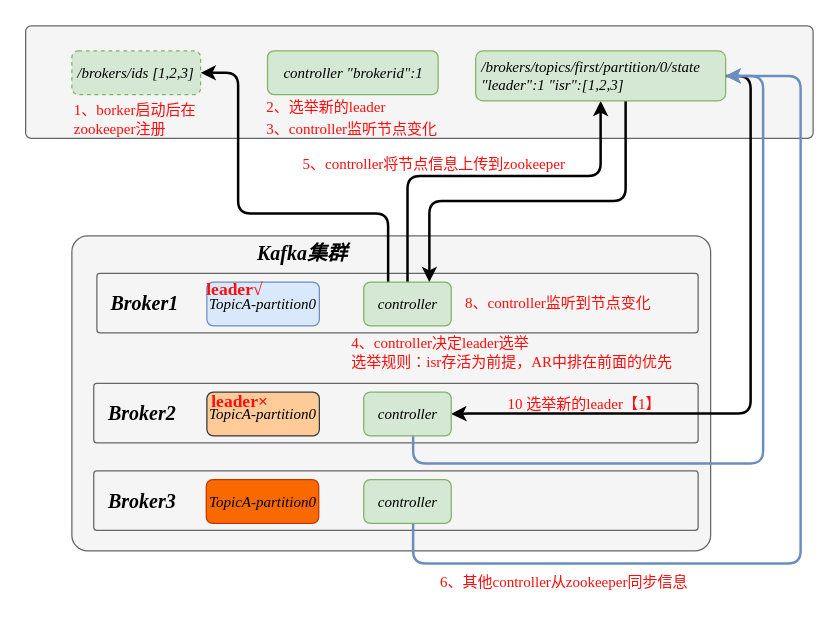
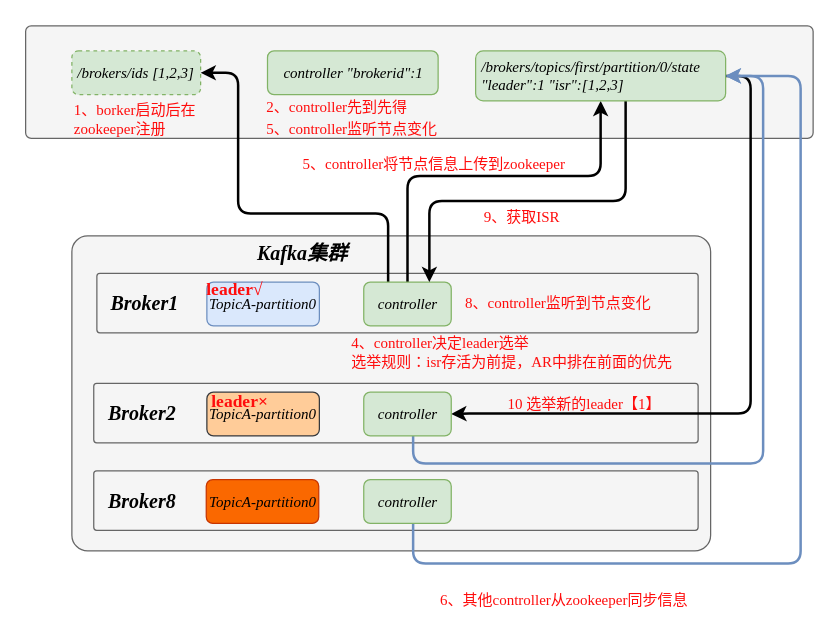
  <mxCell id="0" />
  <mxCell id="1" parent="0" />
  <mxCell id="2" value="" style="rounded=1;whiteSpace=wrap;html=1;fontFamily=Times New Roman;fontSize=16;arcSize=5;fillColor=#f5f5f5;strokeColor=#666666;fontColor=#333333;" parent="1" vertex="1"><mxGeometry x="20" y="20" width="630" height="90" as="geometry" /></mxCell>
  <mxCell id="3" value="" style="rounded=1;whiteSpace=wrap;html=1;fontFamily=Times New Roman;fontSize=16;arcSize=5;fillColor=#f5f5f5;strokeColor=#666666;fontColor=#333333;" parent="1" vertex="1"><mxGeometry x="57" y="188" width="511" height="252" as="geometry" /></mxCell>
  <mxCell id="4" value="" style="rounded=1;whiteSpace=wrap;html=1;fontFamily=Times New Roman;fontSize=16;arcSize=5;fillColor=#f5f5f5;strokeColor=#666666;fontColor=#333333;" parent="1" vertex="1"><mxGeometry x="77" y="218" width="481" height="47.5" as="geometry" /></mxCell>
  <mxCell id="5" value="&lt;font face=&quot;Times New Roman&quot;&gt;&lt;i&gt;TopicA-partition0&lt;/i&gt;&lt;/font&gt;" style="rounded=1;whiteSpace=wrap;html=1;strokeWidth=1;fillColor=#dae8fc;strokeColor=#6c8ebf;" parent="1" vertex="1"><mxGeometry x="165" y="225" width="90" height="35" as="geometry" /></mxCell>
  <mxCell id="6" value="&lt;font face=&quot;Times New Roman&quot;&gt;&lt;i&gt;Topic-partition1&lt;/i&gt;&lt;/font&gt;" style="rounded=1;whiteSpace=wrap;html=1;strokeWidth=1;fillColor=#ffe6cc;strokeColor=#d79b00;" parent="1" vertex="1"><mxGeometry x="167" y="312.25" width="90" height="35" as="geometry" /></mxCell>
  <mxCell id="7" value="&lt;font face=&quot;Times New Roman&quot;&gt;&lt;span style=&quot;font-size: 16px;&quot;&gt;&lt;i&gt;Broker1&lt;/i&gt;&lt;/span&gt;&lt;/font&gt;" style="text;strokeColor=none;fillColor=none;html=1;fontSize=24;fontStyle=1;verticalAlign=middle;align=center;dashed=1;strokeWidth=2;" parent="1" vertex="1"><mxGeometry x="65" y="220" width="100" height="40" as="geometry" /></mxCell>
  <mxCell id="8" value="" style="rounded=1;whiteSpace=wrap;html=1;fontFamily=Times New Roman;fontSize=16;arcSize=5;fillColor=#f5f5f5;strokeColor=#666666;fontColor=#333333;" parent="1" vertex="1"><mxGeometry x="74.5" y="306" width="483.5" height="47.5" as="geometry" /></mxCell>
  <mxCell id="9" value="&lt;font face=&quot;Times New Roman&quot;&gt;&lt;span style=&quot;font-size: 16px;&quot;&gt;&lt;i&gt;Broker2&lt;/i&gt;&lt;/span&gt;&lt;/font&gt;" style="text;strokeColor=none;fillColor=none;html=1;fontSize=24;fontStyle=1;verticalAlign=middle;align=center;dashed=1;strokeWidth=2;" parent="1" vertex="1"><mxGeometry x="62.5" y="308" width="100" height="40" as="geometry" /></mxCell>
  <mxCell id="10" value="" style="rounded=1;whiteSpace=wrap;html=1;fontFamily=Times New Roman;fontSize=16;arcSize=5;fillColor=#f5f5f5;strokeColor=#666666;fontColor=#333333;" parent="1" vertex="1"><mxGeometry x="74.5" y="376" width="483.5" height="47.5" as="geometry" /></mxCell>
  <mxCell id="11" value="&lt;font face=&quot;Times New Roman&quot;&gt;&lt;i&gt;TopicA-partition0&lt;/i&gt;&lt;/font&gt;" style="rounded=1;whiteSpace=wrap;html=1;strokeWidth=1;fillColor=#ffcc99;strokeColor=#36393d;" parent="1" vertex="1"><mxGeometry x="165" y="313" width="90" height="35" as="geometry" /></mxCell>
- <mxCell id="12" value="&lt;font face=&quot;Times New Roman&quot;&gt;&lt;span style=&quot;font-size: 16px;&quot;&gt;&lt;i&gt;Broker3&lt;/i&gt;&lt;/span&gt;&lt;/font&gt;" style="text;strokeColor=none;fillColor=none;html=1;fontSize=24;fontStyle=1;verticalAlign=middle;align=center;dashed=1;strokeWidth=2;" parent="1" vertex="1"><mxGeometry x="62.5" y="378" width="100" height="40" as="geometry" /></mxCell>
+ <mxCell id="12" value="&lt;font face=&quot;Times New Roman&quot;&gt;&lt;span style=&quot;font-size: 16px;&quot;&gt;&lt;i&gt;Broker8&lt;/i&gt;&lt;/span&gt;&lt;/font&gt;" style="text;strokeColor=none;fillColor=none;html=1;fontSize=24;fontStyle=1;verticalAlign=middle;align=center;dashed=1;strokeWidth=2;" parent="1" vertex="1"><mxGeometry x="62.5" y="378" width="100" height="40" as="geometry" /></mxCell>
  <mxCell id="13" style="edgeStyle=orthogonalEdgeStyle;rounded=1;orthogonalLoop=1;jettySize=auto;html=1;entryX=1;entryY=0.5;entryDx=0;entryDy=0;fontFamily=楷体;fontColor=#FF0D0D;strokeWidth=2;" parent="1" source="15" target="18" edge="1"><mxGeometry relative="1" as="geometry"><Array as="points"><mxPoint x="310" y="170" /><mxPoint x="190" y="170" /><mxPoint x="190" y="58" /></Array></mxGeometry></mxCell>
  <mxCell id="14" style="edgeStyle=orthogonalEdgeStyle;rounded=1;orthogonalLoop=1;jettySize=auto;html=1;entryX=0.5;entryY=1;entryDx=0;entryDy=0;strokeWidth=2;fontFamily=楷体;fontColor=#FF0D0D;" parent="1" source="15" target="22" edge="1"><mxGeometry relative="1" as="geometry"><Array as="points"><mxPoint x="326" y="140" /><mxPoint x="480" y="140" /></Array></mxGeometry></mxCell>
  <mxCell id="15" value="&lt;font face=&quot;Times New Roman&quot;&gt;&lt;i&gt;controller&lt;/i&gt;&lt;/font&gt;" style="rounded=1;whiteSpace=wrap;html=1;strokeWidth=1;fillColor=#d5e8d4;strokeColor=#82b366;" parent="1" vertex="1"><mxGeometry x="290.5" y="225" width="70" height="35" as="geometry" /></mxCell>
  <mxCell id="16" value="&lt;font face=&quot;Times New Roman&quot;&gt;&lt;i&gt;TopicA-partition0&lt;/i&gt;&lt;/font&gt;" style="rounded=1;whiteSpace=wrap;html=1;strokeWidth=1;fillColor=#fa6800;strokeColor=#C73500;fontColor=#000000;" parent="1" vertex="1"><mxGeometry x="164.5" y="383" width="90" height="35" as="geometry" /></mxCell>
  <mxCell id="17" value="&lt;span style=&quot;font-size: 16px;&quot;&gt;&lt;i style=&quot;&quot;&gt;&lt;font face=&quot;楷体&quot;&gt;Kafka集群&lt;/font&gt;&lt;/i&gt;&lt;/span&gt;" style="text;strokeColor=none;fillColor=none;html=1;fontSize=24;fontStyle=1;verticalAlign=middle;align=center;dashed=1;strokeWidth=2;" parent="1" vertex="1"><mxGeometry x="190.5" y="180" width="100" height="40" as="geometry" /></mxCell>
  <mxCell id="18" value="&lt;font face=&quot;Times New Roman&quot;&gt;&lt;i&gt;/brokers/ids [1,2,3]&lt;/i&gt;&lt;/font&gt;" style="rounded=1;whiteSpace=wrap;html=1;strokeWidth=1;fillColor=#d5e8d4;strokeColor=#82b366;dashed=1;" parent="1" vertex="1"><mxGeometry x="57" y="40" width="103" height="35" as="geometry" /></mxCell>
  <mxCell id="19" value="&lt;font face=&quot;Times New Roman&quot;&gt;&lt;i&gt;controller &quot;brokerid&quot;:1&lt;/i&gt;&lt;/font&gt;" style="rounded=1;whiteSpace=wrap;html=1;strokeWidth=1;fillColor=#d5e8d4;strokeColor=#82b366;" parent="1" vertex="1"><mxGeometry x="213.5" y="40" width="136.5" height="35" as="geometry" /></mxCell>
  <mxCell id="20" style="edgeStyle=orthogonalEdgeStyle;rounded=1;orthogonalLoop=1;jettySize=auto;html=1;entryX=0.75;entryY=0;entryDx=0;entryDy=0;strokeWidth=2;fontFamily=楷体;fontSize=14;fontColor=#FF0D0D;" parent="1" source="22" target="15" edge="1"><mxGeometry relative="1" as="geometry"><Array as="points"><mxPoint x="500" y="160" /><mxPoint x="343" y="160" /></Array></mxGeometry></mxCell>
  <mxCell id="21" style="edgeStyle=orthogonalEdgeStyle;rounded=1;orthogonalLoop=1;jettySize=auto;html=1;entryX=1;entryY=0.5;entryDx=0;entryDy=0;strokeWidth=2;fontFamily=楷体;fontSize=14;fontColor=#FF0D0D;" parent="1" source="22" target="29" edge="1"><mxGeometry relative="1" as="geometry"><Array as="points"><mxPoint x="600" y="60" /><mxPoint x="600" y="330" /><mxPoint x="381" y="330" /></Array></mxGeometry></mxCell>
  <mxCell id="22" value="&lt;font face=&quot;Times New Roman&quot;&gt;&lt;i&gt;&amp;nbsp;/brokers/topics/first/partition/0/state&lt;br&gt;&amp;nbsp;&quot;leader&quot;:1 &quot;isr&quot;:[1,2,3]&lt;br&gt;&lt;/i&gt;&lt;/font&gt;" style="rounded=1;whiteSpace=wrap;html=1;strokeWidth=1;fillColor=#d5e8d4;strokeColor=#82b366;align=left;" parent="1" vertex="1"><mxGeometry x="380" y="40" width="200" height="40" as="geometry" /></mxCell>
  <mxCell id="23" value="&lt;font face=&quot;楷体&quot; color=&quot;#ff0d0d&quot;&gt;1、borker启动后在zookeeper注册&lt;/font&gt;" style="text;html=1;strokeColor=none;fillColor=none;align=left;verticalAlign=middle;whiteSpace=wrap;rounded=0;" parent="1" vertex="1"><mxGeometry x="57" y="80" width="110" height="30" as="geometry" /></mxCell>
- <mxCell id="24" value="&lt;font face=&quot;楷体&quot; color=&quot;#ff0d0d&quot;&gt;2、选举新的leader&lt;/font&gt;" style="text;html=1;strokeColor=none;fillColor=none;align=left;verticalAlign=middle;whiteSpace=wrap;rounded=0;" parent="1" vertex="1"><mxGeometry x="211" y="70" width="133.5" height="30" as="geometry" /></mxCell>
- <mxCell id="25" value="&lt;font face=&quot;楷体&quot; color=&quot;#ff0d0d&quot;&gt;3、controller监听节点变化&lt;/font&gt;" style="text;html=1;strokeColor=none;fillColor=none;align=left;verticalAlign=middle;whiteSpace=wrap;rounded=0;" parent="1" vertex="1"><mxGeometry x="211" y="88" width="159" height="30" as="geometry" /></mxCell>
+ <mxCell id="24" value="&lt;font face=&quot;楷体&quot; color=&quot;#ff0d0d&quot;&gt;2、controller先到先得&lt;/font&gt;" style="text;html=1;strokeColor=none;fillColor=none;align=left;verticalAlign=middle;whiteSpace=wrap;rounded=0;" parent="1" vertex="1"><mxGeometry x="211" y="70" width="133.5" height="30" as="geometry" /></mxCell>
+ <mxCell id="25" value="&lt;font face=&quot;楷体&quot; color=&quot;#ff0d0d&quot;&gt;5、controller监听节点变化&lt;/font&gt;" style="text;html=1;strokeColor=none;fillColor=none;align=left;verticalAlign=middle;whiteSpace=wrap;rounded=0;" parent="1" vertex="1"><mxGeometry x="211" y="88" width="159" height="30" as="geometry" /></mxCell>
  <mxCell id="26" value="&lt;font face=&quot;楷体&quot; color=&quot;#ff0d0d&quot;&gt;4、controller决定leader选举&lt;br&gt;选举规则：isr存活为前提，AR中排在前面的优先&lt;br&gt;&lt;/font&gt;" style="text;html=1;strokeColor=none;fillColor=none;align=left;verticalAlign=middle;whiteSpace=wrap;rounded=0;" parent="1" vertex="1"><mxGeometry x="279" y="265.5" width="289" height="30" as="geometry" /></mxCell>
  <mxCell id="27" value="&lt;font face=&quot;楷体&quot; color=&quot;#ff0d0d&quot;&gt;5、controller将节点信息上传到zookeeper&lt;br&gt;&lt;/font&gt;" style="text;html=1;strokeColor=none;fillColor=none;align=left;verticalAlign=middle;whiteSpace=wrap;rounded=0;" parent="1" vertex="1"><mxGeometry x="240" y="116" width="240" height="30" as="geometry" /></mxCell>
  <mxCell id="28" style="edgeStyle=orthogonalEdgeStyle;rounded=1;orthogonalLoop=1;jettySize=auto;html=1;entryX=1;entryY=0.5;entryDx=0;entryDy=0;strokeWidth=2;fontFamily=楷体;fontColor=#FF0D0D;fillColor=#dae8fc;strokeColor=#6c8ebf;" parent="1" source="29" target="22" edge="1"><mxGeometry relative="1" as="geometry"><Array as="points"><mxPoint x="330" y="370" /><mxPoint x="610" y="370" /><mxPoint x="610" y="60" /></Array></mxGeometry></mxCell>
  <mxCell id="29" value="&lt;font face=&quot;Times New Roman&quot;&gt;&lt;i&gt;controller&lt;/i&gt;&lt;/font&gt;" style="rounded=1;whiteSpace=wrap;html=1;strokeWidth=1;fillColor=#d5e8d4;strokeColor=#82b366;" parent="1" vertex="1"><mxGeometry x="290.5" y="313" width="70" height="35" as="geometry" /></mxCell>
  <mxCell id="30" style="edgeStyle=orthogonalEdgeStyle;rounded=1;orthogonalLoop=1;jettySize=auto;html=1;entryX=1;entryY=0.5;entryDx=0;entryDy=0;strokeWidth=2;fontFamily=楷体;fontColor=#FF0D0D;fillColor=#dae8fc;strokeColor=#6c8ebf;" parent="1" source="31" target="22" edge="1"><mxGeometry relative="1" as="geometry"><Array as="points"><mxPoint x="330" y="450" /><mxPoint x="640" y="450" /><mxPoint x="640" y="60" /></Array></mxGeometry></mxCell>
  <mxCell id="31" value="&lt;font face=&quot;Times New Roman&quot;&gt;&lt;i&gt;controller&lt;/i&gt;&lt;/font&gt;" style="rounded=1;whiteSpace=wrap;html=1;strokeWidth=1;fillColor=#d5e8d4;strokeColor=#82b366;" parent="1" vertex="1"><mxGeometry x="290.5" y="383" width="70" height="35" as="geometry" /></mxCell>
- <mxCell id="32" value="&lt;font face=&quot;楷体&quot; color=&quot;#ff0d0d&quot;&gt;6、其他controller从zookeeper同步信息&lt;br&gt;&lt;/font&gt;" style="text;html=1;strokeColor=none;fillColor=none;align=left;verticalAlign=middle;whiteSpace=wrap;rounded=0;" parent="1" vertex="1"><mxGeometry x="350" y="450" width="240" height="30" as="geometry" /></mxCell>
+ <mxCell id="32" value="&lt;font face=&quot;楷体&quot; color=&quot;#ff0d0d&quot;&gt;6、其他controller从zookeeper同步信息&lt;br&gt;&lt;/font&gt;" style="text;html=1;strokeColor=none;fillColor=none;align=left;verticalAlign=middle;whiteSpace=wrap;rounded=0;" parent="1" vertex="1"><mxGeometry x="350" y="465" width="240" height="30" as="geometry" /></mxCell>
  <mxCell id="33" value="&lt;font size=&quot;1&quot; face=&quot;楷体&quot; color=&quot;#ff0d0d&quot;&gt;&lt;b style=&quot;font-size: 14px;&quot;&gt;leader×&lt;/b&gt;&lt;/font&gt;" style="text;html=1;strokeColor=none;fillColor=none;align=left;verticalAlign=middle;whiteSpace=wrap;rounded=0;" parent="1" vertex="1"><mxGeometry x="167" y="306" width="73" height="30" as="geometry" /></mxCell>
  <mxCell id="34" value="&lt;font face=&quot;楷体&quot; color=&quot;#ff0d0d&quot;&gt;8、controller监听到节点变化&lt;br&gt;&lt;/font&gt;" style="text;html=1;strokeColor=none;fillColor=none;align=left;verticalAlign=middle;whiteSpace=wrap;rounded=0;" parent="1" vertex="1"><mxGeometry x="370" y="226.75" width="170" height="30" as="geometry" /></mxCell>
+ <mxCell id="35" value="&lt;font face=&quot;楷体&quot; color=&quot;#ff0d0d&quot;&gt;9、获取ISR&lt;br&gt;&lt;/font&gt;" style="text;html=1;strokeColor=none;fillColor=none;align=left;verticalAlign=middle;whiteSpace=wrap;rounded=0;" parent="1" vertex="1"><mxGeometry x="385" y="158" width="70" height="30" as="geometry" /></mxCell>
  <mxCell id="36" value="&lt;font face=&quot;楷体&quot; color=&quot;#ff0d0d&quot;&gt;10 选举新的leader【1】&lt;br&gt;&lt;/font&gt;" style="text;html=1;strokeColor=none;fillColor=none;align=left;verticalAlign=middle;whiteSpace=wrap;rounded=0;" parent="1" vertex="1"><mxGeometry x="404" y="308" width="136" height="30" as="geometry" /></mxCell>
  <mxCell id="37" value="&lt;font size=&quot;1&quot; face=&quot;楷体&quot; color=&quot;#ff0d0d&quot;&gt;&lt;b style=&quot;font-size: 14px;&quot;&gt;leader√&lt;/b&gt;&lt;/font&gt;" style="text;html=1;strokeColor=none;fillColor=none;align=left;verticalAlign=middle;whiteSpace=wrap;rounded=0;" parent="1" vertex="1"><mxGeometry x="162.5" y="217" width="73" height="30" as="geometry" /></mxCell>
